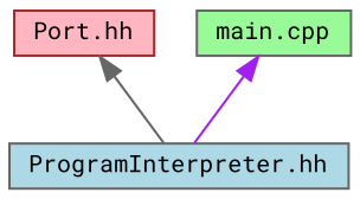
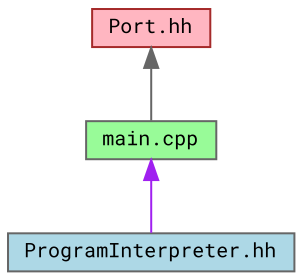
  digraph {
    fontname="Roboto Mono"
    node [color=gray40 fontname="Roboto Mono" fontsize=10 shape=record style=filled]
    edge [dir=back fontname="Roboto Mono" fontsize=10 labelfontname=FreeSans labelfontsize=10 style=solid]
    n1 [color=brown fillcolor=lightpink fontcolor=black height=0.2 label="Port.hh" width=0.4]
    n2 [fillcolor=lightblue height=0.2 label="ProgramInterpreter.hh" width=0.4]
    n3 [fillcolor=palegreen height=0.2 label="main.cpp" width=0.4]
-   n1 -> n2 [color=gray40]
+   n1 -> n3 [color=gray40]
    n3 -> n2 [color=purple]
  }
